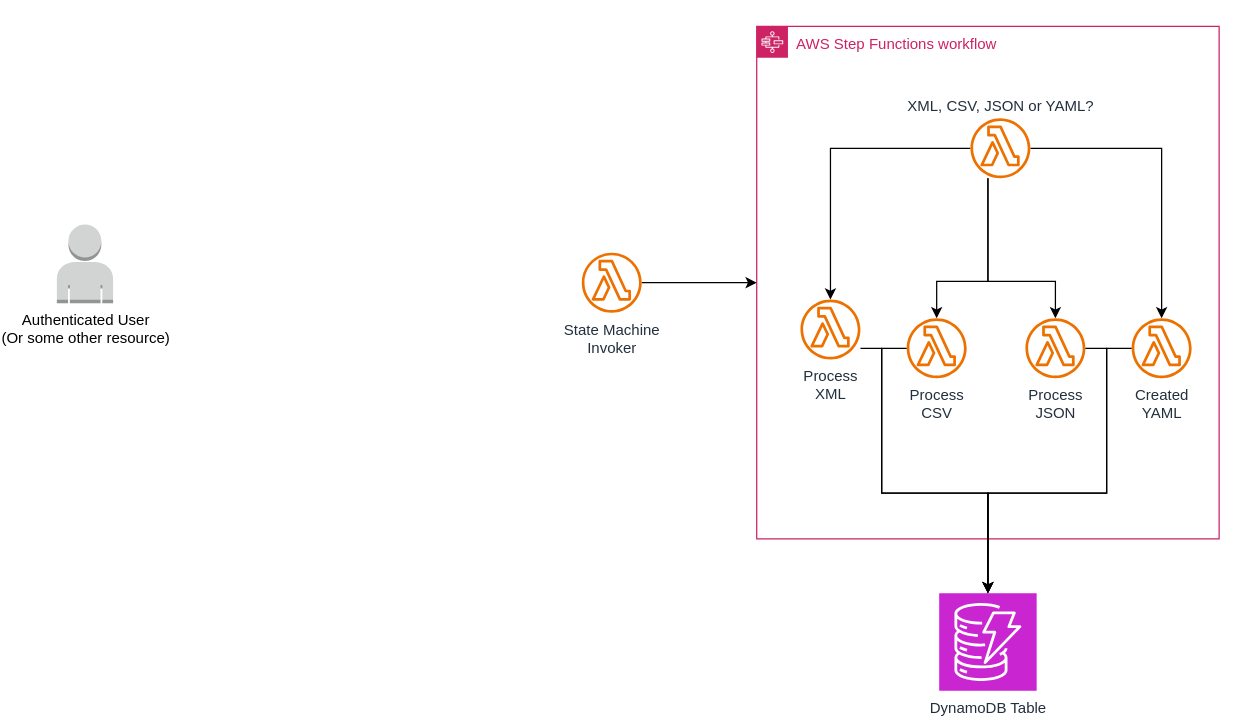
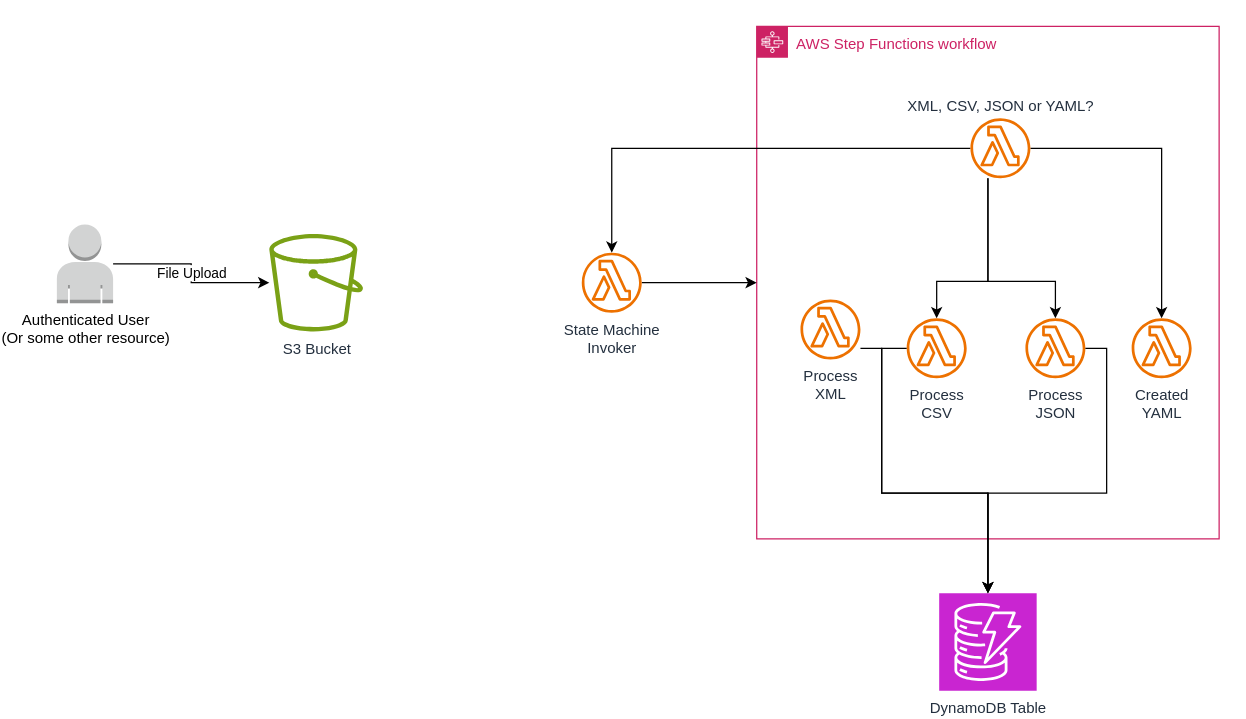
  <mxCell id="0" />
  <mxCell id="1" parent="0" />
  <mxCell id="2" value="AWS Step Functions workflow" style="points=[[0,0],[0.25,0],[0.5,0],[0.75,0],[1,0],[1,0.25],[1,0.5],[1,0.75],[1,1],[0.75,1],[0.5,1],[0.25,1],[0,1],[0,0.75],[0,0.5],[0,0.25]];outlineConnect=0;gradientColor=none;html=1;whiteSpace=wrap;fontSize=12;fontStyle=0;container=1;pointerEvents=0;collapsible=0;recursiveResize=0;shape=mxgraph.aws4.group;grIcon=mxgraph.aws4.group_aws_step_functions_workflow;strokeColor=#CD2264;fillColor=none;verticalAlign=top;align=left;spacingLeft=30;fontColor=#CD2264;dashed=0;" parent="1" vertex="1"><mxGeometry x="580" y="20.5" width="370" height="410" as="geometry" /></mxCell>
- <mxCell id="3" style="edgeStyle=orthogonalEdgeStyle;rounded=0;orthogonalLoop=1;jettySize=auto;html=1;" parent="2" source="7" target="8" edge="1"><mxGeometry relative="1" as="geometry" /></mxCell>
+ <mxCell id="3" style="edgeStyle=orthogonalEdgeStyle;rounded=0;orthogonalLoop=1;jettySize=auto;html=1;" parent="2" source="7" target="21" edge="1"><mxGeometry relative="1" as="geometry" /></mxCell>
  <mxCell id="4" style="edgeStyle=orthogonalEdgeStyle;rounded=0;orthogonalLoop=1;jettySize=auto;html=1;" parent="2" source="7" target="11" edge="1"><mxGeometry relative="1" as="geometry"><Array as="points"><mxPoint x="185" y="204" /><mxPoint x="144" y="204" /></Array></mxGeometry></mxCell>
  <mxCell id="5" style="edgeStyle=orthogonalEdgeStyle;rounded=0;orthogonalLoop=1;jettySize=auto;html=1;" parent="2" source="7" target="10" edge="1"><mxGeometry relative="1" as="geometry"><Array as="points"><mxPoint x="185" y="204" /><mxPoint x="239" y="204" /></Array></mxGeometry></mxCell>
  <mxCell id="6" style="edgeStyle=orthogonalEdgeStyle;rounded=0;orthogonalLoop=1;jettySize=auto;html=1;" parent="2" source="7" target="9" edge="1"><mxGeometry relative="1" as="geometry" /></mxCell>
  <mxCell id="7" value="XML, CSV, JSON or YAML?" style="sketch=0;outlineConnect=0;fontColor=#232F3E;gradientColor=none;fillColor=#ED7100;strokeColor=none;dashed=0;verticalLabelPosition=top;verticalAlign=bottom;align=center;html=1;fontSize=12;fontStyle=0;aspect=fixed;pointerEvents=1;shape=mxgraph.aws4.lambda_function;labelPosition=center;" parent="2" vertex="1"><mxGeometry x="171" y="73.5" width="48" height="48" as="geometry" /></mxCell>
  <mxCell id="8" value="Process&lt;br&gt;XML" style="sketch=0;outlineConnect=0;fontColor=#232F3E;gradientColor=none;fillColor=#ED7100;strokeColor=none;dashed=0;verticalLabelPosition=bottom;verticalAlign=top;align=center;html=1;fontSize=12;fontStyle=0;aspect=fixed;pointerEvents=1;shape=mxgraph.aws4.lambda_function;" parent="2" vertex="1"><mxGeometry x="35" y="218.5" width="48" height="48" as="geometry" /></mxCell>
  <mxCell id="9" value="Created&lt;br&gt;YAML" style="sketch=0;outlineConnect=0;fontColor=#232F3E;gradientColor=none;fillColor=#ED7100;strokeColor=none;dashed=0;verticalLabelPosition=bottom;verticalAlign=top;align=center;html=1;fontSize=12;fontStyle=0;aspect=fixed;pointerEvents=1;shape=mxgraph.aws4.lambda_function;" parent="2" vertex="1"><mxGeometry x="300" y="233.5" width="48" height="48" as="geometry" /></mxCell>
  <mxCell id="10" value="Process&lt;br&gt;JSON" style="sketch=0;outlineConnect=0;fontColor=#232F3E;gradientColor=none;fillColor=#ED7100;strokeColor=none;dashed=0;verticalLabelPosition=bottom;verticalAlign=top;align=center;html=1;fontSize=12;fontStyle=0;aspect=fixed;pointerEvents=1;shape=mxgraph.aws4.lambda_function;" parent="2" vertex="1"><mxGeometry x="215" y="233.5" width="48" height="48" as="geometry" /></mxCell>
  <mxCell id="11" value="Process&lt;br&gt;CSV" style="sketch=0;outlineConnect=0;fontColor=#232F3E;gradientColor=none;fillColor=#ED7100;strokeColor=none;dashed=0;verticalLabelPosition=bottom;verticalAlign=top;align=center;html=1;fontSize=12;fontStyle=0;aspect=fixed;pointerEvents=1;shape=mxgraph.aws4.lambda_function;" parent="2" vertex="1"><mxGeometry x="120" y="233.5" width="48" height="48" as="geometry" /></mxCell>
+ <mxCell id="12" value="File Upload" style="edgeStyle=orthogonalEdgeStyle;rounded=0;orthogonalLoop=1;jettySize=auto;html=1;" parent="1" source="13" target="14" edge="1"><mxGeometry relative="1" as="geometry" /></mxCell>
  <mxCell id="13" value="Authenticated User &lt;br&gt;(Or some other resource)" style="outlineConnect=0;dashed=0;verticalLabelPosition=bottom;verticalAlign=top;align=center;html=1;shape=mxgraph.aws3.user;fillColor=#D2D3D3;gradientColor=none;" parent="1" vertex="1"><mxGeometry x="20" y="179" width="45" height="63" as="geometry" /></mxCell>
+ <mxCell id="14" value="S3 Bucket" style="sketch=0;outlineConnect=0;fontColor=#232F3E;gradientColor=none;fillColor=#7AA116;strokeColor=none;dashed=0;verticalLabelPosition=bottom;verticalAlign=top;align=center;html=1;fontSize=12;fontStyle=0;aspect=fixed;pointerEvents=1;shape=mxgraph.aws4.bucket;" parent="1" vertex="1"><mxGeometry x="190" y="186.5" width="75" height="78" as="geometry" /></mxCell>
  <mxCell id="15" value="DynamoDB Table" style="sketch=0;points=[[0,0,0],[0.25,0,0],[0.5,0,0],[0.75,0,0],[1,0,0],[0,1,0],[0.25,1,0],[0.5,1,0],[0.75,1,0],[1,1,0],[0,0.25,0],[0,0.5,0],[0,0.75,0],[1,0.25,0],[1,0.5,0],[1,0.75,0]];outlineConnect=0;fontColor=#232F3E;fillColor=#C925D1;strokeColor=#ffffff;dashed=0;verticalLabelPosition=bottom;verticalAlign=top;align=center;html=1;fontSize=12;fontStyle=0;aspect=fixed;shape=mxgraph.aws4.resourceIcon;resIcon=mxgraph.aws4.dynamodb;" parent="1" vertex="1"><mxGeometry x="726" y="474" width="78" height="78" as="geometry" /></mxCell>
  <mxCell id="16" style="edgeStyle=orthogonalEdgeStyle;rounded=0;orthogonalLoop=1;jettySize=auto;html=1;entryX=0.5;entryY=0;entryDx=0;entryDy=0;entryPerimeter=0;" parent="1" source="8" target="15" edge="1"><mxGeometry relative="1" as="geometry"><Array as="points"><mxPoint x="680" y="278" /><mxPoint x="680" y="394" /><mxPoint x="765" y="394" /></Array></mxGeometry></mxCell>
  <mxCell id="17" style="edgeStyle=orthogonalEdgeStyle;rounded=0;orthogonalLoop=1;jettySize=auto;html=1;entryX=0.5;entryY=0;entryDx=0;entryDy=0;entryPerimeter=0;" parent="1" source="11" target="15" edge="1"><mxGeometry relative="1" as="geometry"><Array as="points"><mxPoint x="680" y="278" /><mxPoint x="680" y="394" /><mxPoint x="765" y="394" /></Array></mxGeometry></mxCell>
  <mxCell id="18" style="edgeStyle=orthogonalEdgeStyle;rounded=0;orthogonalLoop=1;jettySize=auto;html=1;entryX=0.5;entryY=0;entryDx=0;entryDy=0;entryPerimeter=0;" parent="1" source="10" target="15" edge="1"><mxGeometry relative="1" as="geometry"><mxPoint x="770" y="474" as="targetPoint" /><Array as="points"><mxPoint x="860" y="278" /><mxPoint x="860" y="394" /><mxPoint x="765" y="394" /></Array></mxGeometry></mxCell>
- <mxCell id="19" style="edgeStyle=orthogonalEdgeStyle;rounded=0;orthogonalLoop=1;jettySize=auto;html=1;entryX=0.5;entryY=0;entryDx=0;entryDy=0;entryPerimeter=0;" parent="1" source="9" target="15" edge="1"><mxGeometry relative="1" as="geometry"><Array as="points"><mxPoint x="860" y="278" /><mxPoint x="860" y="394" /><mxPoint x="765" y="394" /></Array></mxGeometry></mxCell>
  <mxCell id="20" style="edgeStyle=orthogonalEdgeStyle;rounded=0;orthogonalLoop=1;jettySize=auto;html=1;entryX=0;entryY=0.5;entryDx=0;entryDy=0;" edge="1" parent="1" source="21" target="2"><mxGeometry relative="1" as="geometry" /></mxCell>
  <mxCell id="21" value="State Machine&lt;br&gt;Invoker" style="sketch=0;outlineConnect=0;fontColor=#232F3E;gradientColor=none;fillColor=#ED7100;strokeColor=none;dashed=0;verticalLabelPosition=bottom;verticalAlign=top;align=center;html=1;fontSize=12;fontStyle=0;aspect=fixed;pointerEvents=1;shape=mxgraph.aws4.lambda_function;" vertex="1" parent="1"><mxGeometry x="440" y="201.5" width="48" height="48" as="geometry" /></mxCell>
